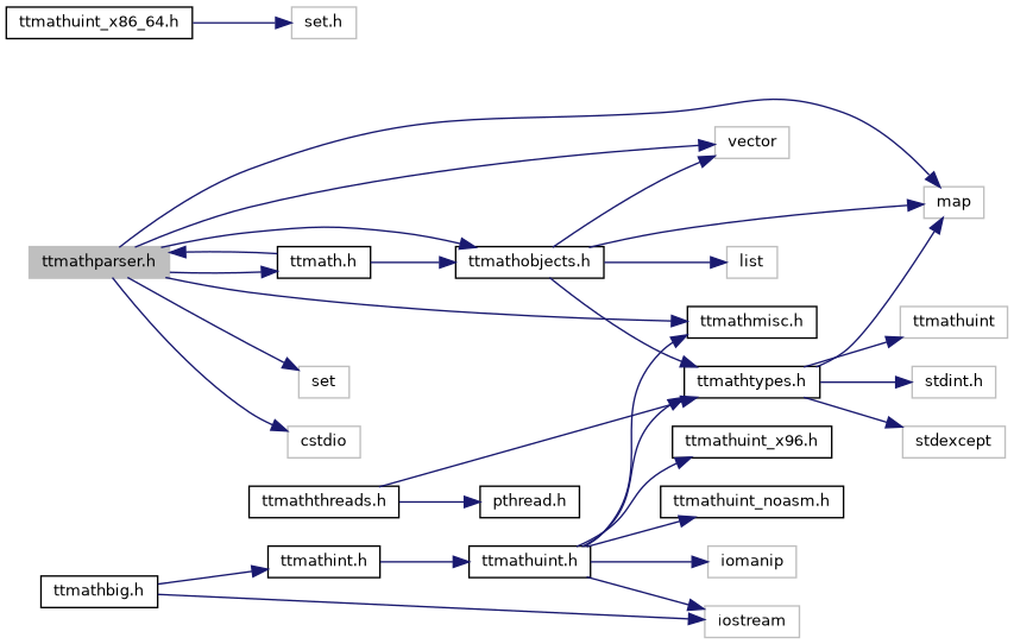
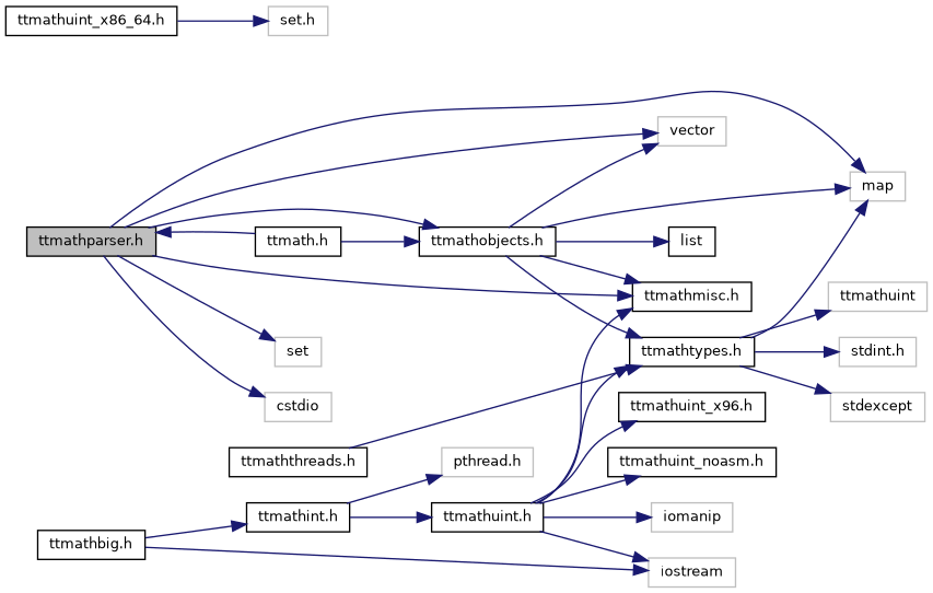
  digraph {
    rankdir=LR
    node [color=black fillcolor=white fontname=Helvetica fontsize=10 shape=record style=filled]
    edge [color=midnightblue fontname=Helvetica fontsize=10 labelfontname=Helvetica labelfontsize=10 style=solid]
-   n1 [color=grey75 fillcolor=grey75 fontcolor=black height=0.2 label="ttmathparser.h" width=0.4]
+   n1 [fillcolor=grey75 fontcolor=black height=0.2 label="ttmathparser.h" width=0.4]
    n2 [color=grey75 height=0.2 label=cstdio width=0.4]
    n3 [color=grey75 height=0.2 label=vector width=0.4]
    n4 [color=grey75 height=0.2 label=map width=0.4]
    n5 [color=grey75 height=0.2 label=set width=0.4]
    n6 [height=0.2 label="ttmath.h" width=0.4]
    n7 [height=0.2 label="ttmathmisc.h" width=0.4]
    n8 [height=0.2 label="ttmathobjects.h" width=0.4]
    n9 [height=0.2 label="ttmathtypes.h" width=0.4]
-   n10 [color=grey75 height=0.2 label=list width=0.4]
+   n10 [height=0.2 label=list width=0.4]
    n11 [height=0.2 label="ttmathbig.h" width=0.4]
    n12 [height=0.2 label="ttmathint.h" width=0.4]
    n13 [color=grey75 height=0.2 label=iostream width=0.4]
    n14 [height=0.2 label="ttmathuint.h" width=0.4]
    n15 [height=0.2 label="ttmaththreads.h" width=0.4]
-   n16 [height=0.2 label="pthread.h" width=0.4]
+   n16 [color=grey75 height=0.2 label="pthread.h" width=0.4]
    n17 [color=grey75 height=0.2 label=iomanip width=0.4]
    n18 [height=0.2 label="ttmathuint_x96.h" width=0.4]
    n19 [height=0.2 label="ttmathuint_noasm.h" width=0.4]
    n20 [color=grey75 height=0.2 label=stdexcept width=0.4]
    n21 [color=grey75 height=0.2 label=ttmathuint width=0.4]
    n22 [color=grey75 height=0.2 label="stdint.h" width=0.4]
    n23 [height=0.2 label="ttmathuint_x86_64.h" width=0.4]
    n24 [color=grey75 height=0.2 label="set.h" width=0.4]
    n1 -> n2
    n1 -> n3
    n1 -> n4
    n1 -> n5
-   n1 -> n6
    n1 -> n7
    n1 -> n8
    n6 -> n1
    n6 -> n8
    n8 -> n3
    n8 -> n4
+   n8 -> n7
    n8 -> n9
    n8 -> n10
    n9 -> n4
    n9 -> n20
    n9 -> n21
    n9 -> n22
    n11 -> n12
    n11 -> n13
    n12 -> n14
    n14 -> n7
    n14 -> n9
    n14 -> n13
    n14 -> n17
    n14 -> n18
    n14 -> n19
    n15 -> n9
-   n15 -> n16
+   n12 -> n16
    n23 -> n24
  }
